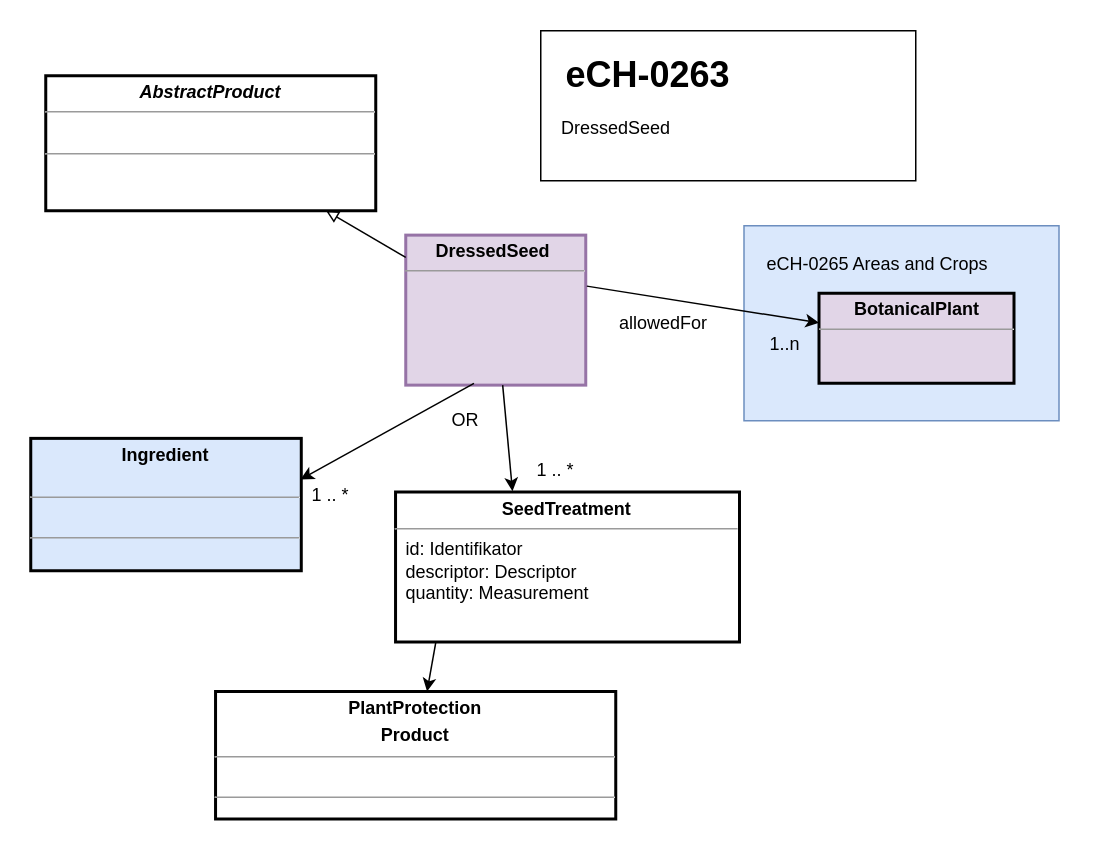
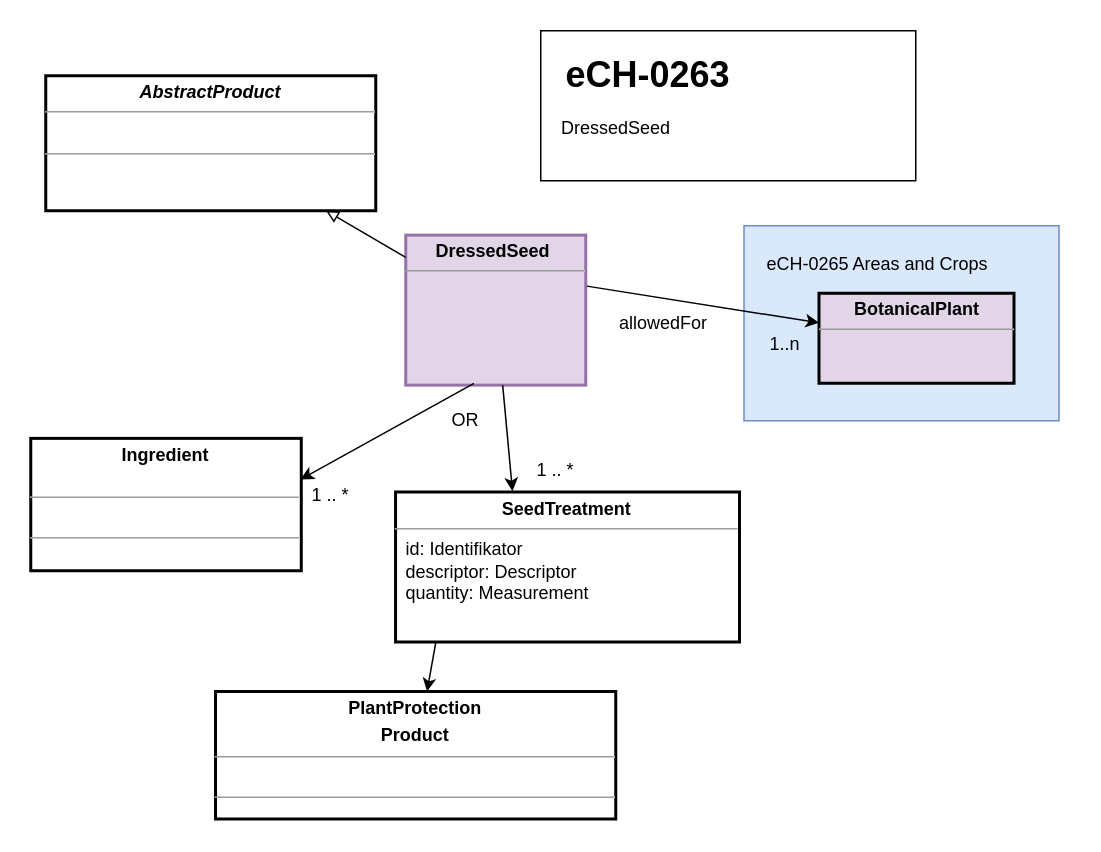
  <mxCell id="0" />
  <mxCell id="1" parent="0" />
  <mxCell id="2" value="v&amp;nbsp; &amp;nbsp; &amp;nbsp; &amp;nbsp; &amp;nbsp; &amp;nbsp; &amp;nbsp;&amp;nbsp;" style="rounded=0;whiteSpace=wrap;html=1;fillColor=#dae8fc;strokeColor=#6c8ebf;fontFamily=Helvetica;" parent="1" vertex="1"><mxGeometry x="495.5" y="150" width="210" height="130" as="geometry" /></mxCell>
  <mxCell id="3" value="&lt;p style=&quot;margin:0px;margin-top:4px;text-align:center;&quot;&gt;&lt;b&gt;PlantProtection&lt;/b&gt;&lt;/p&gt;&lt;p style=&quot;margin:0px;margin-top:4px;text-align:center;&quot;&gt;&lt;b&gt;Product&lt;/b&gt;&lt;/p&gt;&lt;hr size=&quot;1&quot;&gt;&lt;p style=&quot;margin:0px;margin-left:4px;&quot;&gt;&amp;nbsp;&lt;br&gt;&lt;/p&gt;&lt;hr size=&quot;1&quot;&gt;&lt;p style=&quot;margin:0px;margin-left:4px;&quot;&gt;&lt;br&gt;&lt;/p&gt;" style="verticalAlign=top;align=left;overflow=fill;fontSize=12;fontFamily=Helvetica;html=1;sketch=0;strokeWidth=2;" parent="1" vertex="1"><mxGeometry x="143.2" y="460.5" width="266.8" height="85" as="geometry" /></mxCell>
  <mxCell id="4" value="&lt;p style=&quot;margin:0px;margin-top:4px;text-align:center;&quot;&gt;&lt;b&gt;DressedSeed&lt;/b&gt;&lt;span style=&quot;background-color: initial; text-align: left;&quot;&gt;&amp;nbsp;&lt;/span&gt;&lt;/p&gt;&lt;hr size=&quot;1&quot;&gt;&lt;p style=&quot;margin:0px;margin-left:4px;&quot;&gt;&lt;br&gt;&lt;/p&gt;" style="verticalAlign=top;align=left;overflow=fill;fontSize=12;fontFamily=Helvetica;html=1;sketch=0;strokeWidth=2;fillColor=#e1d5e7;strokeColor=#9673a6;" parent="1" vertex="1"><mxGeometry x="270" y="156.25" width="120" height="100" as="geometry" /></mxCell>
  <mxCell id="5" value="eCH-0265 Areas and Crops" style="text;html=1;strokeColor=none;fillColor=none;align=left;verticalAlign=middle;whiteSpace=wrap;rounded=0;strokeWidth=2;fontFamily=Helvetica;" parent="1" vertex="1"><mxGeometry x="509.25" y="166.25" width="202.5" height="18.75" as="geometry" /></mxCell>
  <mxCell id="6" value="" style="endArrow=classic;html=1;sketch=0;fontFamily=Helvetica;curved=1;exitX=1.006;exitY=0.34;exitDx=0;exitDy=0;exitPerimeter=0;" parent="1" source="4" target="7" edge="1"><mxGeometry width="50" height="50" relative="1" as="geometry"><mxPoint x="420.775" y="762" as="sourcePoint" /><mxPoint x="433.852" y="825" as="targetPoint" /></mxGeometry></mxCell>
  <mxCell id="7" value="&lt;p style=&quot;margin:0px;margin-top:4px;text-align:center;&quot;&gt;&lt;b&gt;BotanicalPlant&lt;/b&gt;&lt;/p&gt;&lt;hr size=&quot;1&quot;&gt;&lt;p style=&quot;margin:0px;margin-left:4px;&quot;&gt;&lt;br&gt;&lt;/p&gt;" style="verticalAlign=top;align=left;overflow=fill;fontSize=12;fontFamily=Helvetica;html=1;sketch=0;strokeWidth=2;fillColor=#e1d5e7;" parent="1" vertex="1"><mxGeometry x="545.5" y="195" width="130" height="60" as="geometry" /></mxCell>
  <mxCell id="8" value="&lt;p style=&quot;margin:0px;margin-top:4px;text-align:center;&quot;&gt;&lt;b&gt;SeedTreatment&lt;/b&gt;&lt;/p&gt;&lt;hr size=&quot;1&quot;&gt;&lt;p style=&quot;margin:0px;margin-left:4px;&quot;&gt;&amp;nbsp;id: Identifikator&amp;nbsp;&lt;br&gt;&lt;/p&gt;&lt;p style=&quot;margin:0px;margin-left:4px;&quot;&gt;&amp;nbsp;descriptor: Descriptor&lt;/p&gt;&lt;p style=&quot;margin:0px;margin-left:4px;&quot;&gt;&amp;nbsp;quantity: Measurement&lt;/p&gt;&lt;p style=&quot;margin:0px;margin-left:4px;&quot;&gt;&lt;br&gt;&lt;/p&gt;" style="verticalAlign=top;align=left;overflow=fill;fontSize=12;fontFamily=Helvetica;html=1;sketch=0;strokeWidth=2;" parent="1" vertex="1"><mxGeometry x="263.2" y="327.5" width="229.3" height="100" as="geometry" /></mxCell>
  <mxCell id="9" value="" style="endArrow=classic;html=1;sketch=0;fontFamily=Helvetica;curved=1;entryX=0.34;entryY=-0.005;entryDx=0;entryDy=0;entryPerimeter=0;" parent="1" source="4" target="8" edge="1"><mxGeometry width="50" height="50" relative="1" as="geometry"><mxPoint x="162.5" y="474" as="sourcePoint" /><mxPoint x="429.949" y="794.5" as="targetPoint" /></mxGeometry></mxCell>
  <mxCell id="10" value="" style="endArrow=classic;html=1;sketch=0;fontFamily=Helvetica;curved=1;exitX=0.117;exitY=1.002;exitDx=0;exitDy=0;exitPerimeter=0;" parent="1" source="8" target="3" edge="1"><mxGeometry width="50" height="50" relative="1" as="geometry"><mxPoint x="251.494" y="487.5" as="sourcePoint" /><mxPoint x="501" y="988.1" as="targetPoint" /></mxGeometry></mxCell>
  <mxCell id="11" value="allowedFor" style="text;html=1;strokeColor=none;fillColor=none;align=center;verticalAlign=middle;whiteSpace=wrap;rounded=0;fontFamily=Helvetica;" parent="1" vertex="1"><mxGeometry x="411.5" y="200" width="60" height="30" as="geometry" /></mxCell>
  <mxCell id="12" value="1 .. *" style="text;html=1;strokeColor=none;fillColor=none;align=center;verticalAlign=middle;whiteSpace=wrap;rounded=0;fontFamily=Helvetica;" parent="1" vertex="1"><mxGeometry x="300" y="297.5" width="140" height="30" as="geometry" /></mxCell>
  <mxCell id="13" value="1..n" style="text;html=1;strokeColor=none;fillColor=none;align=center;verticalAlign=middle;whiteSpace=wrap;rounded=0;fontFamily=Helvetica;" parent="1" vertex="1"><mxGeometry x="492.5" y="213.5" width="60" height="30" as="geometry" /></mxCell>
- <mxCell id="14" value="&lt;p style=&quot;margin:0px;margin-top:4px;text-align:center;&quot;&gt;&lt;b&gt;Ingredient&lt;/b&gt;&lt;/p&gt;&amp;nbsp;&lt;hr size=&quot;1&quot;&gt;&lt;p style=&quot;margin:0px;margin-left:4px;&quot;&gt;&amp;nbsp;&lt;br&gt;&lt;/p&gt;&lt;hr size=&quot;1&quot;&gt;&lt;p style=&quot;margin:0px;margin-left:4px;&quot;&gt;&lt;br&gt;&lt;/p&gt;" style="verticalAlign=top;align=left;overflow=fill;fontSize=12;fontFamily=Helvetica;html=1;sketch=0;strokeWidth=2;fillColor=#dae8fc;" parent="1" vertex="1"><mxGeometry x="20" y="291.75" width="180.35" height="88.25" as="geometry" /></mxCell>
+ <mxCell id="14" value="&lt;p style=&quot;margin:0px;margin-top:4px;text-align:center;&quot;&gt;&lt;b&gt;Ingredient&lt;/b&gt;&lt;/p&gt;&amp;nbsp;&lt;hr size=&quot;1&quot;&gt;&lt;p style=&quot;margin:0px;margin-left:4px;&quot;&gt;&amp;nbsp;&lt;br&gt;&lt;/p&gt;&lt;hr size=&quot;1&quot;&gt;&lt;p style=&quot;margin:0px;margin-left:4px;&quot;&gt;&lt;br&gt;&lt;/p&gt;" style="verticalAlign=top;align=left;overflow=fill;fontSize=12;fontFamily=Helvetica;html=1;sketch=0;strokeWidth=2;" parent="1" vertex="1"><mxGeometry x="20" y="291.75" width="180.35" height="88.25" as="geometry" /></mxCell>
  <mxCell id="15" value="" style="endArrow=classic;html=1;sketch=0;fontFamily=Helvetica;curved=1;exitX=0.379;exitY=0.988;exitDx=0;exitDy=0;exitPerimeter=0;entryX=0.997;entryY=0.311;entryDx=0;entryDy=0;entryPerimeter=0;" parent="1" source="4" target="14" edge="1"><mxGeometry width="50" height="50" relative="1" as="geometry"><mxPoint x="317" y="266" as="sourcePoint" /><mxPoint x="351" y="337" as="targetPoint" /></mxGeometry></mxCell>
  <mxCell id="16" value="1 .. *" style="text;html=1;strokeColor=none;fillColor=none;align=center;verticalAlign=middle;whiteSpace=wrap;rounded=0;fontFamily=Helvetica;" parent="1" vertex="1"><mxGeometry x="150" y="315" width="140" height="30" as="geometry" /></mxCell>
  <mxCell id="17" value="OR" style="text;html=1;strokeColor=none;fillColor=none;align=center;verticalAlign=middle;whiteSpace=wrap;rounded=0;fontFamily=Helvetica;" parent="1" vertex="1"><mxGeometry x="240" y="265" width="140" height="30" as="geometry" /></mxCell>
  <mxCell id="18" value="" style="rounded=0;whiteSpace=wrap;html=1;fontFamily=Helvetica;" parent="1" vertex="1"><mxGeometry x="360" y="20" width="250" height="100" as="geometry" /></mxCell>
  <mxCell id="19" value="&lt;h1&gt;&lt;span style=&quot;background-color: initial;&quot;&gt;eCH-0263&lt;/span&gt;&lt;/h1&gt;&lt;div&gt;&lt;br&gt;&lt;/div&gt;" style="text;html=1;strokeColor=none;fillColor=none;spacing=5;spacingTop=-20;whiteSpace=wrap;overflow=hidden;rounded=0;strokeWidth=2;fontFamily=Helvetica;" parent="1" vertex="1"><mxGeometry x="371.5" y="30" width="195.7" height="80" as="geometry" /></mxCell>
  <mxCell id="20" value="DressedSeed" style="text;html=1;strokeColor=none;fillColor=none;align=left;verticalAlign=middle;whiteSpace=wrap;rounded=0;strokeWidth=2;fontFamily=Helvetica;" parent="1" vertex="1"><mxGeometry x="371.5" y="70" width="226.4" height="30" as="geometry" /></mxCell>
  <mxCell id="21" value="&lt;p style=&quot;margin:0px;margin-top:4px;text-align:center;&quot;&gt;&lt;b&gt;&lt;i&gt;AbstractProduct&lt;/i&gt;&lt;/b&gt;&lt;/p&gt;&lt;hr size=&quot;1&quot;&gt;&lt;p style=&quot;margin:0px;margin-left:4px;&quot;&gt;&lt;br&gt;&lt;/p&gt;&lt;hr size=&quot;1&quot;&gt;&lt;p style=&quot;margin:0px;margin-left:4px;&quot;&gt;&lt;br&gt;&lt;/p&gt;" style="verticalAlign=top;align=left;overflow=fill;fontSize=12;fontFamily=Helvetica;html=1;sketch=0;strokeWidth=2;" parent="1" vertex="1"><mxGeometry x="30" y="50" width="220" height="90" as="geometry" /></mxCell>
  <mxCell id="22" value="" style="endArrow=block;html=1;sketch=0;fontFamily=Helvetica;curved=1;endFill=0;" parent="1" source="4" target="21" edge="1"><mxGeometry width="50" height="50" relative="1" as="geometry"><mxPoint x="-162.5" y="393.913" as="sourcePoint" /><mxPoint x="-384.88" y="612.325" as="targetPoint" /></mxGeometry></mxCell>
